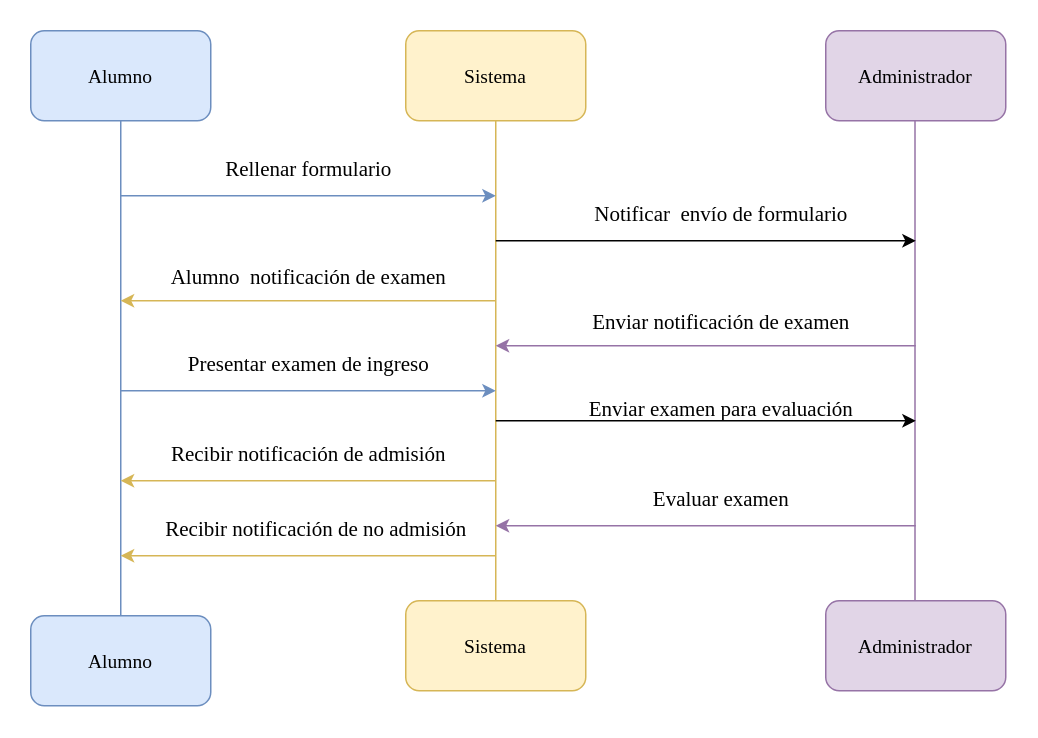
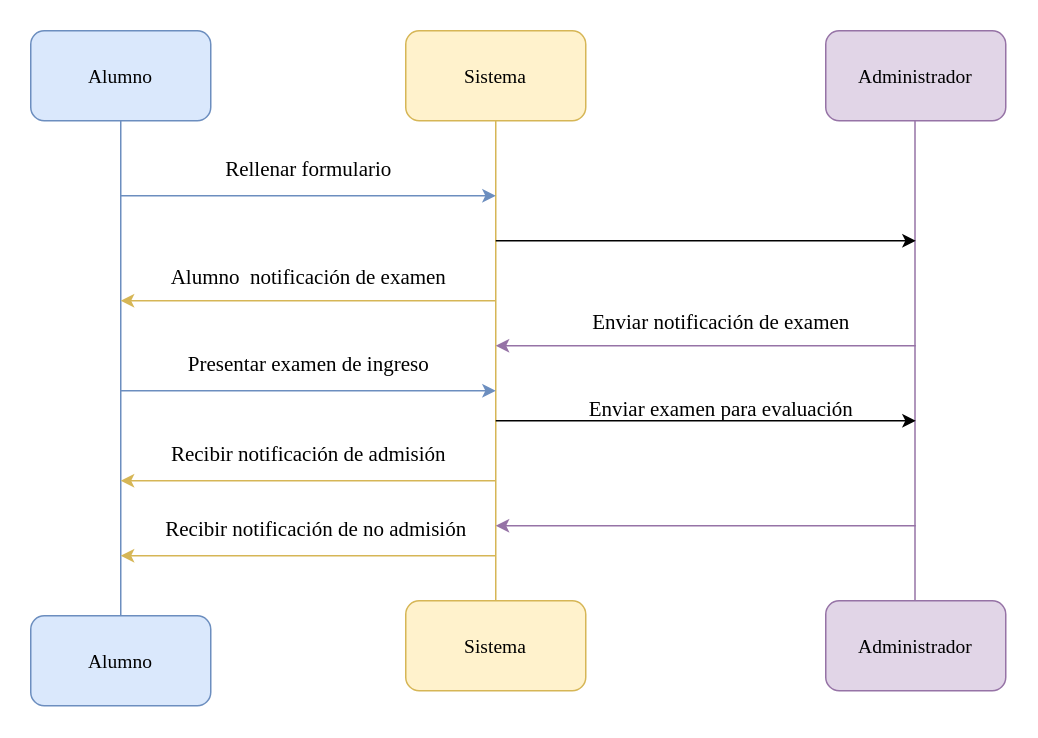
  <mxCell id="0" />
  <mxCell id="1" parent="0" />
  <mxCell id="2" value="Sistema" style="rounded=1;whiteSpace=wrap;html=1;fillColor=#fff2cc;strokeColor=#d6b656;fontFamily=Times New Roman;fontSize=13;" vertex="1" parent="1"><mxGeometry x="270" y="20" width="120" height="60" as="geometry" /></mxCell>
  <mxCell id="3" value="Alumno" style="rounded=1;whiteSpace=wrap;html=1;fillColor=#dae8fc;strokeColor=#6c8ebf;fontFamily=Times New Roman;fontSize=13;" vertex="1" parent="1"><mxGeometry x="20" y="20" width="120" height="60" as="geometry" /></mxCell>
  <mxCell id="4" value="Administrador" style="rounded=1;whiteSpace=wrap;html=1;fillColor=#e1d5e7;strokeColor=#9673a6;fontFamily=Times New Roman;fontSize=13;" vertex="1" parent="1"><mxGeometry x="550" y="20" width="120" height="60" as="geometry" /></mxCell>
  <mxCell id="5" value="Alumno" style="rounded=1;whiteSpace=wrap;html=1;fillColor=#dae8fc;strokeColor=#6c8ebf;fontFamily=Times New Roman;fontSize=13;" vertex="1" parent="1"><mxGeometry x="20" y="410" width="120" height="60" as="geometry" /></mxCell>
  <mxCell id="6" value="Sistema" style="rounded=1;whiteSpace=wrap;html=1;fillColor=#fff2cc;strokeColor=#d6b656;fontFamily=Times New Roman;fontSize=13;" vertex="1" parent="1"><mxGeometry x="270" y="400" width="120" height="60" as="geometry" /></mxCell>
  <mxCell id="7" value="Administrador" style="rounded=1;whiteSpace=wrap;html=1;fillColor=#e1d5e7;strokeColor=#9673a6;fontFamily=Times New Roman;fontSize=13;" vertex="1" parent="1"><mxGeometry x="550" y="400" width="120" height="60" as="geometry" /></mxCell>
  <mxCell id="8" value="" style="endArrow=none;html=1;rounded=0;exitX=0.5;exitY=0;exitDx=0;exitDy=0;fillColor=#dae8fc;strokeColor=#6c8ebf;" edge="1" parent="1" source="5"><mxGeometry width="50" height="50" relative="1" as="geometry"><mxPoint x="30" y="130" as="sourcePoint" /><mxPoint x="80" y="80" as="targetPoint" /></mxGeometry></mxCell>
  <mxCell id="9" value="" style="endArrow=none;html=1;rounded=0;exitX=0.5;exitY=0;exitDx=0;exitDy=0;fillColor=#e1d5e7;strokeColor=#9673a6;" edge="1" parent="1"><mxGeometry width="50" height="50" relative="1" as="geometry"><mxPoint x="609.5" y="400" as="sourcePoint" /><mxPoint x="609.5" y="80" as="targetPoint" /></mxGeometry></mxCell>
  <mxCell id="10" value="" style="endArrow=none;html=1;rounded=0;exitX=0.5;exitY=0;exitDx=0;exitDy=0;fillColor=#fff2cc;strokeColor=#d6b656;fontStyle=1" edge="1" parent="1"><mxGeometry width="50" height="50" relative="1" as="geometry"><mxPoint x="330" y="400" as="sourcePoint" /><mxPoint x="330" y="80" as="targetPoint" /></mxGeometry></mxCell>
  <mxCell id="11" value="" style="endArrow=classic;html=1;rounded=0;fillColor=#dae8fc;strokeColor=#6c8ebf;" edge="1" parent="1"><mxGeometry width="50" height="50" relative="1" as="geometry"><mxPoint x="80" y="130" as="sourcePoint" /><mxPoint x="330" y="130" as="targetPoint" /></mxGeometry></mxCell>
  <mxCell id="12" value="" style="endArrow=classic;html=1;rounded=0;fillColor=#fff2cc;strokeColor=#d6b656;" edge="1" parent="1"><mxGeometry width="50" height="50" relative="1" as="geometry"><mxPoint x="330" y="200" as="sourcePoint" /><mxPoint x="80" y="200" as="targetPoint" /></mxGeometry></mxCell>
  <mxCell id="13" value="" style="endArrow=classic;html=1;rounded=0;fillColor=#dae8fc;strokeColor=#6c8ebf;" edge="1" parent="1"><mxGeometry width="50" height="50" relative="1" as="geometry"><mxPoint x="80" y="260" as="sourcePoint" /><mxPoint x="330" y="260" as="targetPoint" /></mxGeometry></mxCell>
  <mxCell id="14" value="" style="endArrow=classic;html=1;rounded=0;fillColor=#fff2cc;strokeColor=#d6b656;" edge="1" parent="1"><mxGeometry width="50" height="50" relative="1" as="geometry"><mxPoint x="330" y="320" as="sourcePoint" /><mxPoint x="80" y="320" as="targetPoint" /></mxGeometry></mxCell>
  <mxCell id="15" value="" style="endArrow=classic;html=1;rounded=0;fillColor=#fff2cc;strokeColor=#d6b656;" edge="1" parent="1"><mxGeometry width="50" height="50" relative="1" as="geometry"><mxPoint x="330" y="370" as="sourcePoint" /><mxPoint x="80" y="370" as="targetPoint" /></mxGeometry></mxCell>
  <mxCell id="16" value="" style="endArrow=classic;html=1;rounded=0;fillColor=#e1d5e7;strokeColor=#9673a6;" edge="1" parent="1"><mxGeometry width="50" height="50" relative="1" as="geometry"><mxPoint x="610" y="230" as="sourcePoint" /><mxPoint x="330" y="230" as="targetPoint" /></mxGeometry></mxCell>
  <mxCell id="17" value="" style="endArrow=classic;html=1;rounded=0;" edge="1" parent="1"><mxGeometry width="50" height="50" relative="1" as="geometry"><mxPoint x="330" y="160" as="sourcePoint" /><mxPoint x="610" y="160" as="targetPoint" /></mxGeometry></mxCell>
  <mxCell id="18" value="" style="endArrow=classic;html=1;rounded=0;" edge="1" parent="1"><mxGeometry width="50" height="50" relative="1" as="geometry"><mxPoint x="330" y="280" as="sourcePoint" /><mxPoint x="610" y="280" as="targetPoint" /></mxGeometry></mxCell>
  <mxCell id="19" value="" style="endArrow=classic;html=1;rounded=0;fillColor=#e1d5e7;strokeColor=#9673a6;" edge="1" parent="1"><mxGeometry width="50" height="50" relative="1" as="geometry"><mxPoint x="610" y="350" as="sourcePoint" /><mxPoint x="330" y="350" as="targetPoint" /></mxGeometry></mxCell>
  <mxCell id="20" value="Rellenar formulario" style="text;html=1;align=center;verticalAlign=middle;resizable=0;points=[];autosize=1;strokeColor=none;fillColor=none;fontFamily=Times New Roman;fontSize=14;" vertex="1" parent="1"><mxGeometry x="140" y="98" width="130" height="30" as="geometry" /></mxCell>
  <mxCell id="21" value="Alumno&amp;nbsp; notificación de examen" style="text;html=1;align=center;verticalAlign=middle;resizable=0;points=[];autosize=1;strokeColor=none;fillColor=none;fontFamily=Times New Roman;fontSize=14;" vertex="1" parent="1"><mxGeometry x="105" y="170" width="200" height="30" as="geometry" /></mxCell>
  <mxCell id="22" value="Presentar examen de ingreso" style="text;html=1;align=center;verticalAlign=middle;resizable=0;points=[];autosize=1;strokeColor=none;fillColor=none;fontFamily=Times New Roman;fontSize=14;" vertex="1" parent="1"><mxGeometry x="115" y="228" width="180" height="30" as="geometry" /></mxCell>
  <mxCell id="23" value="Recibir notificación de admisión" style="text;html=1;align=center;verticalAlign=middle;resizable=0;points=[];autosize=1;strokeColor=none;fillColor=none;fontFamily=Times New Roman;fontSize=14;" vertex="1" parent="1"><mxGeometry x="100" y="288" width="210" height="30" as="geometry" /></mxCell>
  <mxCell id="24" value="Recibir notificación de no admisión" style="text;html=1;align=center;verticalAlign=middle;resizable=0;points=[];autosize=1;strokeColor=none;fillColor=none;fontFamily=Times New Roman;fontSize=14;" vertex="1" parent="1"><mxGeometry x="100" y="338" width="220" height="30" as="geometry" /></mxCell>
- <mxCell id="25" value="Notificar&amp;nbsp; envío de formulario" style="text;html=1;align=center;verticalAlign=middle;resizable=0;points=[];autosize=1;strokeColor=none;fillColor=none;fontFamily=Times New Roman;fontSize=14;" vertex="1" parent="1"><mxGeometry x="385" y="128" width="190" height="30" as="geometry" /></mxCell>
  <mxCell id="26" value="Enviar notificación de examen" style="text;html=1;align=center;verticalAlign=middle;resizable=0;points=[];autosize=1;strokeColor=none;fillColor=none;fontFamily=Times New Roman;fontSize=14;" vertex="1" parent="1"><mxGeometry x="385" y="200" width="190" height="30" as="geometry" /></mxCell>
  <mxCell id="27" value="Enviar examen para evaluación" style="text;html=1;align=center;verticalAlign=middle;resizable=0;points=[];autosize=1;strokeColor=none;fillColor=none;fontFamily=Times New Roman;fontSize=14;" vertex="1" parent="1"><mxGeometry x="380" y="258" width="200" height="30" as="geometry" /></mxCell>
- <mxCell id="28" value="Evaluar examen" style="text;html=1;align=center;verticalAlign=middle;resizable=0;points=[];autosize=1;strokeColor=none;fillColor=none;fontFamily=Times New Roman;fontSize=14;" vertex="1" parent="1"><mxGeometry x="425" y="318" width="110" height="30" as="geometry" /></mxCell>
